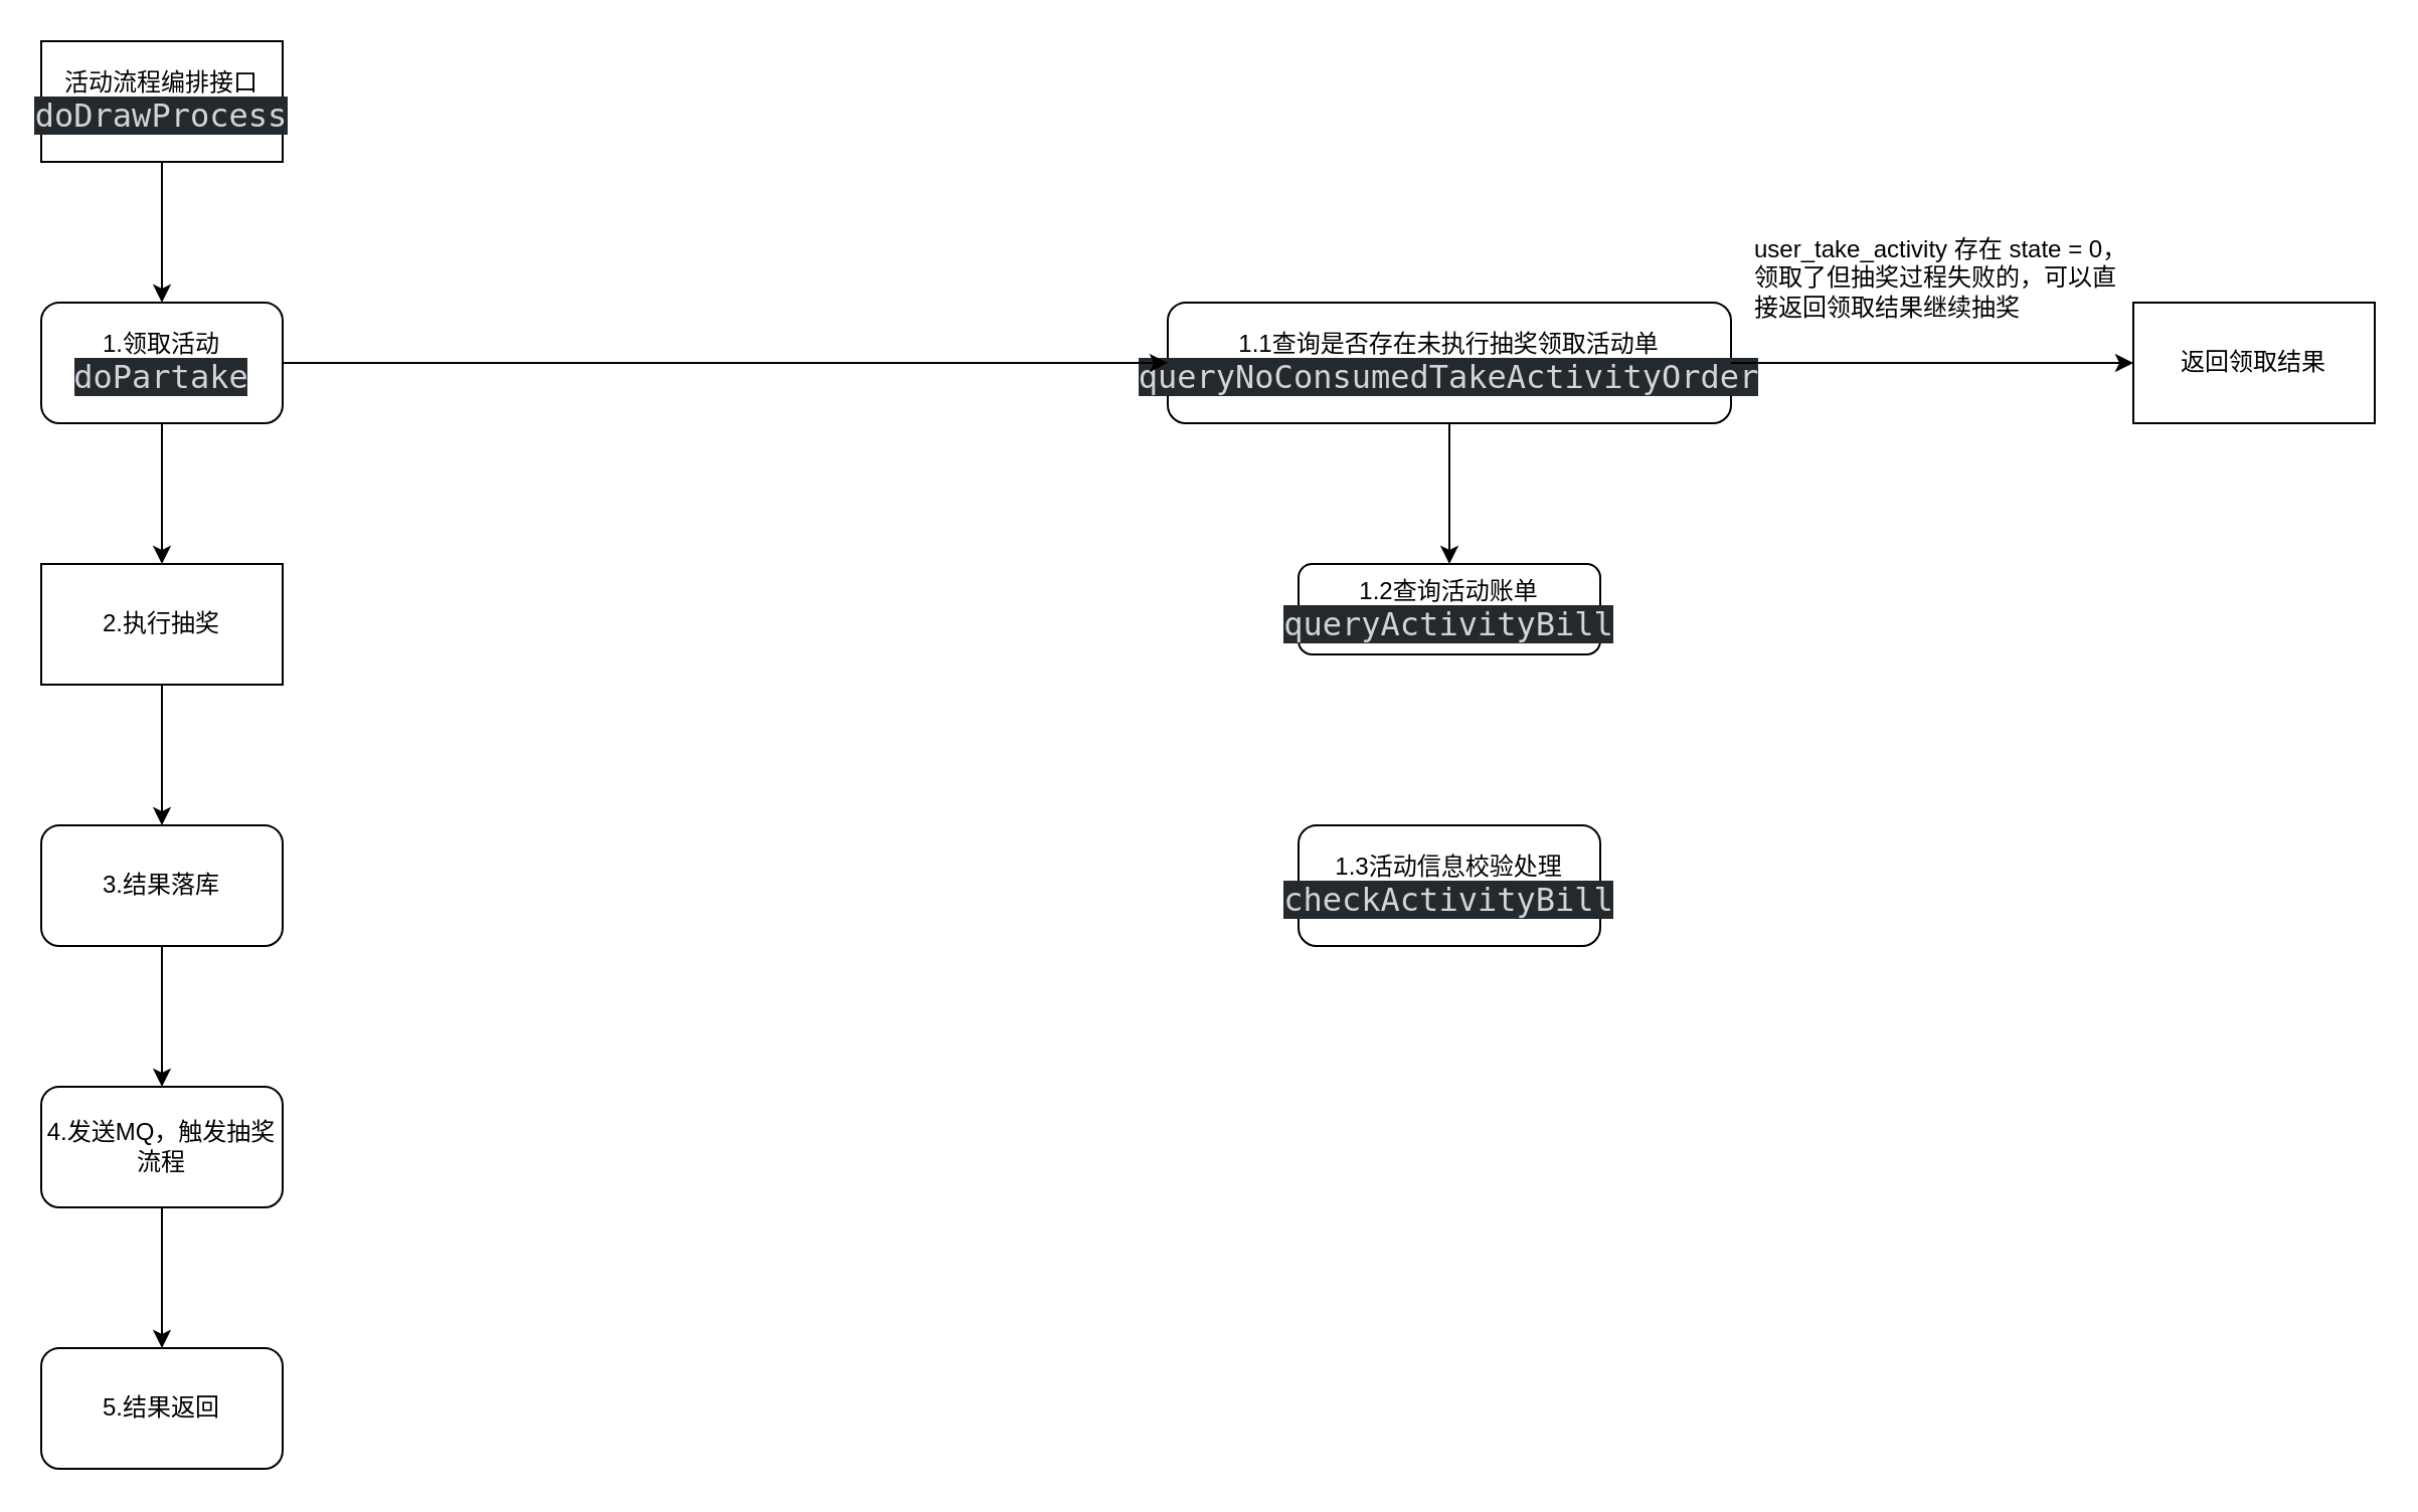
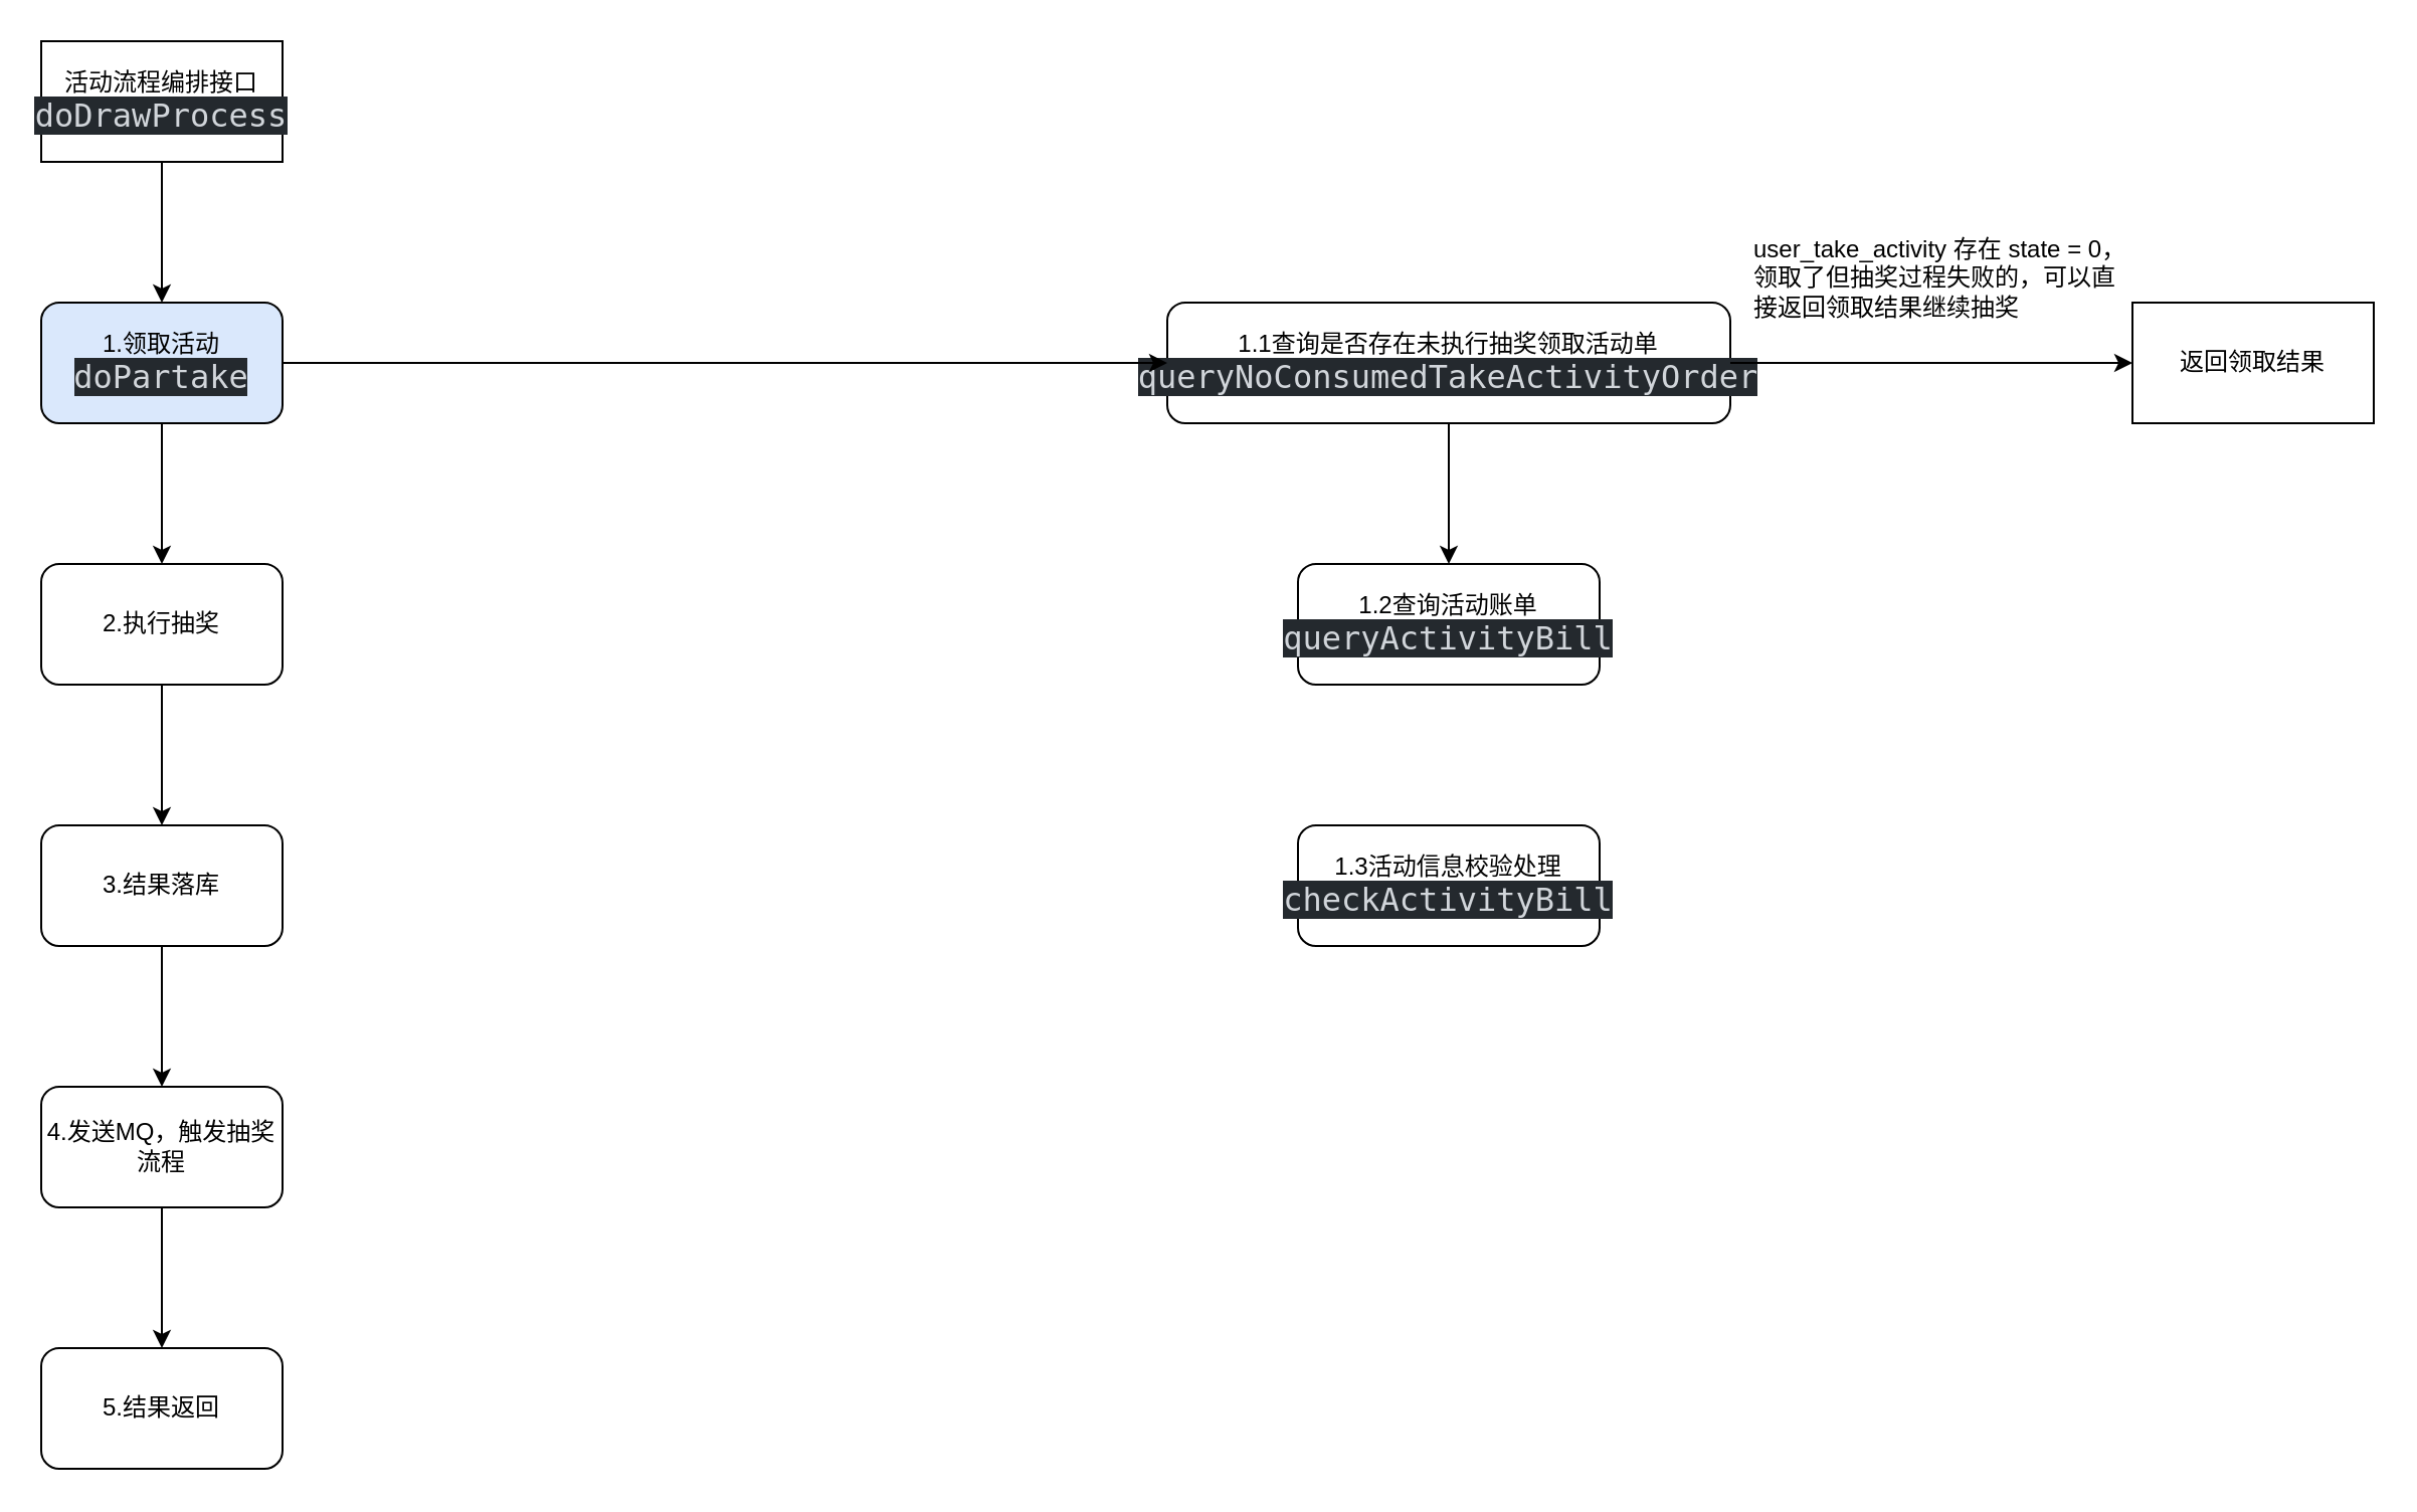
  <mxCell id="0" />
  <mxCell id="1" parent="0" />
- <mxCell id="2" value="1.领取活动&lt;br&gt;&lt;div style=&quot;background-color: rgb(36, 41, 46); color: rgb(209, 213, 218); font-family: &amp;quot;JetBrains Mono&amp;quot;, monospace; font-size: 12pt;&quot;&gt;doPartake&lt;/div&gt;" style="rounded=1;whiteSpace=wrap;html=1;" vertex="1" parent="1"><mxGeometry x="20" y="150" width="120" height="60" as="geometry" /></mxCell>
+ <mxCell id="2" value="1.领取活动&lt;br&gt;&lt;div style=&quot;background-color: rgb(36, 41, 46); color: rgb(209, 213, 218); font-family: &amp;quot;JetBrains Mono&amp;quot;, monospace; font-size: 12pt;&quot;&gt;doPartake&lt;/div&gt;" style="rounded=1;whiteSpace=wrap;html=1;fillColor=#dae8fc;" vertex="1" parent="1"><mxGeometry x="20" y="150" width="120" height="60" as="geometry" /></mxCell>
  <mxCell id="3" value="活动流程编排接口&lt;br style=&quot;border-color: var(--border-color);&quot;&gt;&lt;div style=&quot;border-color: var(--border-color); background-color: rgb(36, 41, 46); color: rgb(209, 213, 218); font-family: &amp;quot;JetBrains Mono&amp;quot;, monospace; font-size: 12pt;&quot;&gt;doDrawProcess&lt;/div&gt;" style="rounded=0;whiteSpace=wrap;html=1;" vertex="1" parent="1"><mxGeometry x="20" y="20" width="120" height="60" as="geometry" /></mxCell>
  <mxCell id="4" value="" style="endArrow=classic;html=1;rounded=0;exitX=0.5;exitY=1;exitDx=0;exitDy=0;" edge="1" parent="1" source="3" target="2"><mxGeometry width="50" height="50" relative="1" as="geometry"><mxPoint x="150" y="310" as="sourcePoint" /><mxPoint x="200" y="260" as="targetPoint" /></mxGeometry></mxCell>
- <mxCell id="5" value="2.执行抽奖" style="whiteSpace=wrap;html=1;rounded=0;" vertex="1" parent="1"><mxGeometry x="20" y="280" width="120" height="60" as="geometry" /></mxCell>
+ <mxCell id="5" value="2.执行抽奖" style="rounded=1;whiteSpace=wrap;html=1;" vertex="1" parent="1"><mxGeometry x="20" y="280" width="120" height="60" as="geometry" /></mxCell>
  <mxCell id="6" value="3.结果落库" style="rounded=1;whiteSpace=wrap;html=1;" vertex="1" parent="1"><mxGeometry x="20" y="410" width="120" height="60" as="geometry" /></mxCell>
  <mxCell id="7" value="4.发送MQ，触发抽奖流程" style="rounded=1;whiteSpace=wrap;html=1;" vertex="1" parent="1"><mxGeometry x="20" y="540" width="120" height="60" as="geometry" /></mxCell>
  <mxCell id="8" value="5.结果返回" style="rounded=1;whiteSpace=wrap;html=1;" vertex="1" parent="1"><mxGeometry x="20" y="670" width="120" height="60" as="geometry" /></mxCell>
  <mxCell id="9" value="1.1查询是否存在未执行抽奖领取活动单&lt;br&gt;&lt;div style=&quot;background-color: rgb(36, 41, 46); color: rgb(209, 213, 218); font-family: &amp;quot;JetBrains Mono&amp;quot;, monospace; font-size: 12pt;&quot;&gt;queryNoConsumedTakeActivityOrder&lt;/div&gt;" style="rounded=1;whiteSpace=wrap;html=1;" vertex="1" parent="1"><mxGeometry x="580" y="150" width="280" height="60" as="geometry" /></mxCell>
  <mxCell id="10" value="" style="endArrow=classic;html=1;rounded=0;exitX=0.5;exitY=1;exitDx=0;exitDy=0;" edge="1" parent="1" source="2" target="5"><mxGeometry width="50" height="50" relative="1" as="geometry"><mxPoint x="170" y="210" as="sourcePoint" /><mxPoint x="220" y="160" as="targetPoint" /></mxGeometry></mxCell>
  <mxCell id="11" value="" style="endArrow=classic;html=1;rounded=0;exitX=0.5;exitY=1;exitDx=0;exitDy=0;" edge="1" parent="1" source="5" target="6"><mxGeometry width="50" height="50" relative="1" as="geometry"><mxPoint x="90" y="220" as="sourcePoint" /><mxPoint x="90" y="290" as="targetPoint" /></mxGeometry></mxCell>
  <mxCell id="12" value="" style="endArrow=classic;html=1;rounded=0;exitX=0.5;exitY=1;exitDx=0;exitDy=0;" edge="1" parent="1" source="6" target="7"><mxGeometry width="50" height="50" relative="1" as="geometry"><mxPoint x="70" y="480" as="sourcePoint" /><mxPoint x="90" y="420" as="targetPoint" /></mxGeometry></mxCell>
  <mxCell id="13" value="" style="endArrow=classic;html=1;rounded=0;exitX=0.5;exitY=1;exitDx=0;exitDy=0;" edge="1" parent="1" source="7" target="8"><mxGeometry width="50" height="50" relative="1" as="geometry"><mxPoint x="90" y="480" as="sourcePoint" /><mxPoint x="90" y="550" as="targetPoint" /></mxGeometry></mxCell>
  <mxCell id="14" value="" style="endArrow=classic;html=1;rounded=0;exitX=1;exitY=0.5;exitDx=0;exitDy=0;entryX=0;entryY=0.5;entryDx=0;entryDy=0;" edge="1" parent="1" source="2" target="9"><mxGeometry width="50" height="50" relative="1" as="geometry"><mxPoint x="90" y="220" as="sourcePoint" /><mxPoint x="90" y="290" as="targetPoint" /></mxGeometry></mxCell>
  <mxCell id="15" value="返回领取结果" style="whiteSpace=wrap;html=1;rounded=0;" vertex="1" parent="1"><mxGeometry x="1060" y="150" width="120" height="60" as="geometry" /></mxCell>
  <mxCell id="16" value="user_take_activity 存在 state = 0，领取了但抽奖过程失败的，可以直接返回领取结果继续抽奖" style="text;whiteSpace=wrap;" vertex="1" parent="1"><mxGeometry x="870" y="110" width="190" height="40" as="geometry" /></mxCell>
  <mxCell id="17" value="" style="endArrow=classic;html=1;rounded=0;exitX=1;exitY=0.5;exitDx=0;exitDy=0;" edge="1" parent="1" source="9" target="15"><mxGeometry width="50" height="50" relative="1" as="geometry"><mxPoint x="890" y="210" as="sourcePoint" /><mxPoint x="940" y="160" as="targetPoint" /></mxGeometry></mxCell>
- <mxCell id="18" value="1.2查询活动账单&lt;br&gt;&lt;div style=&quot;background-color: rgb(36, 41, 46); color: rgb(209, 213, 218); font-family: &amp;quot;JetBrains Mono&amp;quot;, monospace; font-size: 12pt;&quot;&gt;queryActivityBill&lt;/div&gt;" style="rounded=1;whiteSpace=wrap;html=1;" vertex="1" parent="1"><mxGeometry x="645" y="280" width="150" height="45" as="geometry" /></mxCell>
+ <mxCell id="18" value="1.2查询活动账单&lt;br&gt;&lt;div style=&quot;background-color: rgb(36, 41, 46); color: rgb(209, 213, 218); font-family: &amp;quot;JetBrains Mono&amp;quot;, monospace; font-size: 12pt;&quot;&gt;queryActivityBill&lt;/div&gt;" style="rounded=1;whiteSpace=wrap;html=1;" vertex="1" parent="1"><mxGeometry x="645" y="280" width="150" height="60" as="geometry" /></mxCell>
  <mxCell id="19" value="" style="endArrow=classic;html=1;rounded=0;exitX=0.5;exitY=1;exitDx=0;exitDy=0;" edge="1" parent="1" source="9" target="18"><mxGeometry width="50" height="50" relative="1" as="geometry"><mxPoint x="460" y="190" as="sourcePoint" /><mxPoint x="590" y="190" as="targetPoint" /></mxGeometry></mxCell>
  <mxCell id="20" value="1.3活动信息校验处理&lt;br&gt;&lt;div style=&quot;background-color: rgb(36, 41, 46); color: rgb(209, 213, 218); font-family: &amp;quot;JetBrains Mono&amp;quot;, monospace; font-size: 12pt;&quot;&gt;checkActivityBill&lt;/div&gt;" style="rounded=1;whiteSpace=wrap;html=1;" vertex="1" parent="1"><mxGeometry x="645" y="410" width="150" height="60" as="geometry" /></mxCell>
